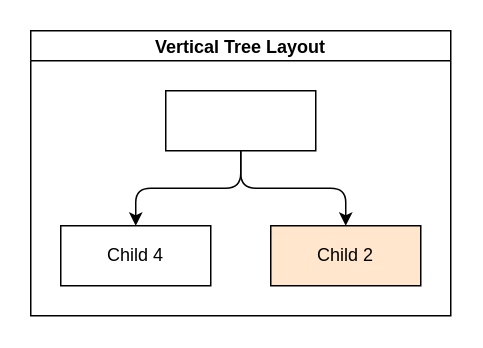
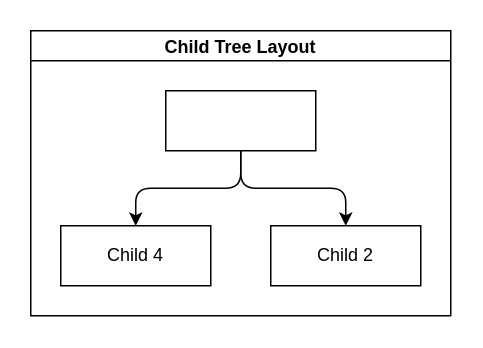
  <mxCell id="0" />
  <mxCell id="1" parent="0" />
- <mxCell id="2" value="Vertical Tree Layout" style="swimlane;startSize=20;horizontal=1;childLayout=treeLayout;horizontalTree=0;resizable=0;containerType=tree;fontSize=12;" vertex="1" parent="1"><mxGeometry x="20" y="20" width="280" height="190" as="geometry" /></mxCell>
+ <mxCell id="2" value="Child Tree Layout" style="swimlane;startSize=20;horizontal=1;childLayout=treeLayout;horizontalTree=0;resizable=0;containerType=tree;fontSize=12;" vertex="1" parent="1"><mxGeometry x="20" y="20" width="280" height="190" as="geometry" /></mxCell>
  <mxCell id="3" value="" style="whiteSpace=wrap;html=1;" vertex="1" parent="2"><mxGeometry x="90" y="40" width="100" height="40" as="geometry" /></mxCell>
  <mxCell id="4" value="Child 4" style="whiteSpace=wrap;html=1;" vertex="1" parent="2"><mxGeometry x="20" y="130" width="100" height="40" as="geometry" /></mxCell>
  <mxCell id="5" value="" style="edgeStyle=elbowEdgeStyle;elbow=vertical;html=1;rounded=1;curved=0;sourcePerimeterSpacing=0;targetPerimeterSpacing=0;startSize=6;endSize=6;" edge="1" parent="2" source="3" target="4"><mxGeometry relative="1" as="geometry" /></mxCell>
- <mxCell id="6" value="Child 2" style="whiteSpace=wrap;html=1;fillColor=#ffe6cc;" vertex="1" parent="2"><mxGeometry x="160" y="130" width="100" height="40" as="geometry" /></mxCell>
+ <mxCell id="6" value="Child 2" style="whiteSpace=wrap;html=1;" vertex="1" parent="2"><mxGeometry x="160" y="130" width="100" height="40" as="geometry" /></mxCell>
  <mxCell id="7" value="" style="edgeStyle=elbowEdgeStyle;elbow=vertical;html=1;rounded=1;curved=0;sourcePerimeterSpacing=0;targetPerimeterSpacing=0;startSize=6;endSize=6;" edge="1" parent="2" source="3" target="6"><mxGeometry relative="1" as="geometry" /></mxCell>
